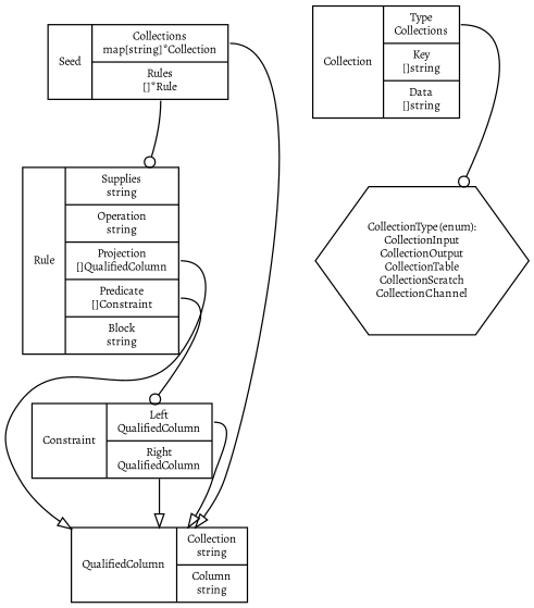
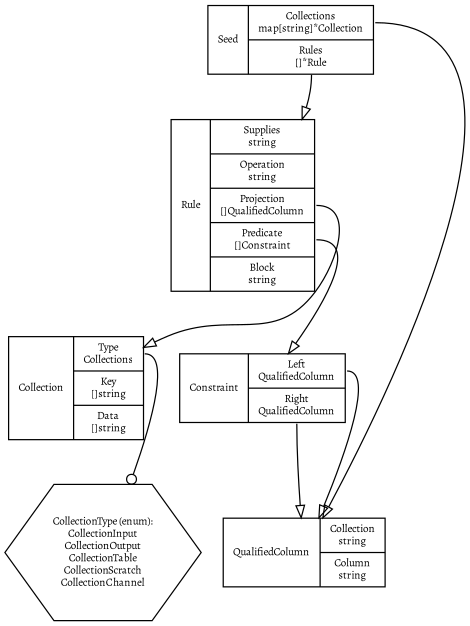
  digraph {
    node [fontname=Alegreya fontsize=9 shape=record]
    edge [arrowhead=onormal]
    n1 [label="Seed | {<Collections>Collections\nmap[string]*Collection | <Rules>Rules\n[]*Rule} "]
    n2 [label="Rule | {<Supplies>Supplies\nstring | <Operation>Operation\nstring | <Projection>Projection\n[]QualifiedColumn | <Predicate>Predicate\n[]Constraint | <Block>Block\nstring}"]
    n3 [label="QualifiedColumn | {<Collection>Collection\nstring | <Column>Column\nstring}"]
    n4 [label="Collection | {<Type>Type\nCollections | <Key>Key\n[]string | <Data>Data\n[]string}"]
    n5 [label="CollectionType (enum):\nCollectionInput\nCollectionOutput\nCollectionTable\nCollectionScratch\nCollectionChannel" shape=hexagon]
    n6 [label="Constraint | {<Left>Left\nQualifiedColumn | <Right>Right\nQualifiedColumn}"]
-   n1 -> n2 [arrowhead=odot tailport=Rules]
+   n1 -> n2 [tailport=Rules]
    n1 -> n3 [tailport=Collections]
-   n2 -> n3 [tailport=Projection]
-   n2 -> n6 [arrowhead=odot tailport=Predicate]
+   n2 -> n4 [tailport=Projection]
+   n2 -> n6 [tailport=Predicate]
    n4 -> n5 [arrowhead=odot tailport=Type]
    n6 -> n3 [tailport=Left]
    n6 -> n3 [tailport=Right]
  }
